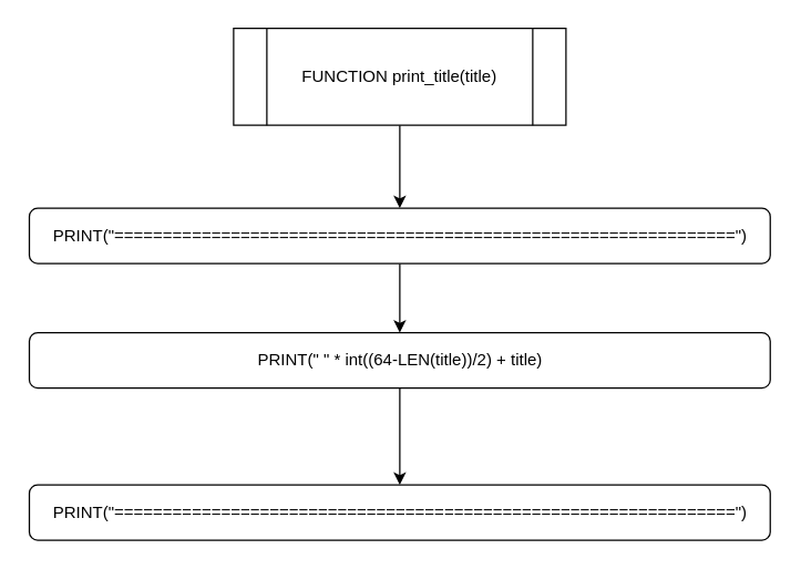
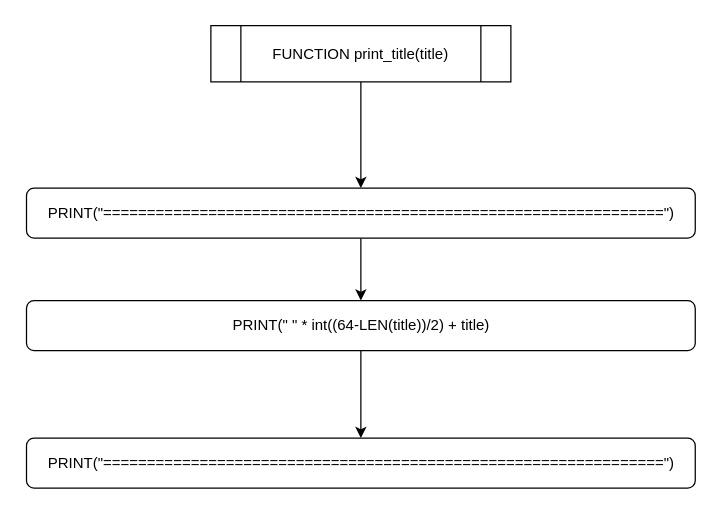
  <mxCell id="0" />
  <mxCell id="1" parent="0" />
  <mxCell id="2" value="" style="edgeStyle=orthogonalEdgeStyle;rounded=0;orthogonalLoop=1;jettySize=auto;html=1;" edge="1" parent="1" source="3" target="5"><mxGeometry relative="1" as="geometry" /></mxCell>
- <mxCell id="3" value="FUNCTION print_title(title)" style="shape=process;whiteSpace=wrap;html=1;backgroundOutline=1;" vertex="1" parent="1"><mxGeometry x="168" y="20" width="240" height="70" as="geometry" /></mxCell>
+ <mxCell id="3" value="FUNCTION print_title(title)" style="shape=process;whiteSpace=wrap;html=1;backgroundOutline=1;" vertex="1" parent="1"><mxGeometry x="168" y="20" width="240" height="45" as="geometry" /></mxCell>
  <mxCell id="4" value="" style="edgeStyle=orthogonalEdgeStyle;rounded=0;orthogonalLoop=1;jettySize=auto;html=1;" edge="1" parent="1" source="5" target="7"><mxGeometry relative="1" as="geometry" /></mxCell>
  <mxCell id="5" value="PRINT(&quot;================================================================&quot;)" style="rounded=1;whiteSpace=wrap;html=1;" vertex="1" parent="1"><mxGeometry x="20.5" y="150" width="535" height="40" as="geometry" /></mxCell>
  <mxCell id="6" value="" style="edgeStyle=orthogonalEdgeStyle;rounded=0;orthogonalLoop=1;jettySize=auto;html=1;" edge="1" parent="1" source="7" target="8"><mxGeometry relative="1" as="geometry" /></mxCell>
  <mxCell id="7" value="PRINT(&quot; &quot; * int((64-LEN(title))/2) + title)" style="rounded=1;whiteSpace=wrap;html=1;" vertex="1" parent="1"><mxGeometry x="20.5" y="240" width="535" height="40" as="geometry" /></mxCell>
  <mxCell id="8" value="PRINT(&quot;================================================================&quot;)" style="rounded=1;whiteSpace=wrap;html=1;" vertex="1" parent="1"><mxGeometry x="20.5" y="350" width="535" height="40" as="geometry" /></mxCell>
